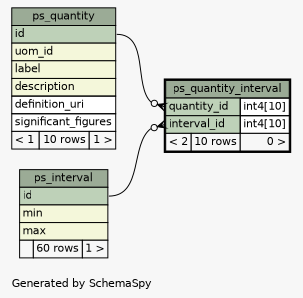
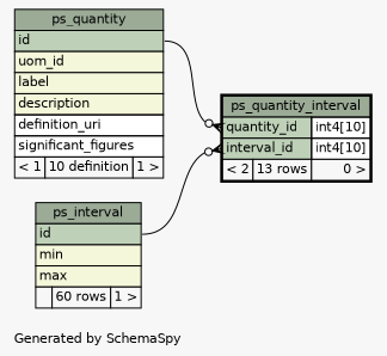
  digraph {
    bgcolor="#f7f7f7"
    fontname=Helvetica
    fontsize=11
    label="\nGenerated by SchemaSpy"
    labeljust=l
    nodesep=0.18
    rankdir=RL
    ranksep=0.46
    node [fontname=Helvetica fontsize=11 shape=plaintext]
    edge [arrowhead=none arrowsize=0.8 arrowtail=crowodot dir=back headport="id:e"]
-   n1 [label=<     <TABLE BORDER="2" CELLBORDER="1" CELLSPACING="0" BGCOLOR="#ffffff">       <TR><TD COLSPAN="3" BGCOLOR="#9bab96" ALIGN="CENTER">ps_quantity_interval</TD></TR>       <TR><TD PORT="quantity_id" COLSPAN="2" BGCOLOR="#bed1b8" ALIGN="LEFT">quantity_id</TD><TD PORT="quantity_id.type" ALIGN="LEFT">int4[10]</TD></TR>       <TR><TD PORT="interval_id" COLSPAN="2" BGCOLOR="#bed1b8" ALIGN="LEFT">interval_id</TD><TD PORT="interval_id.type" ALIGN="LEFT">int4[10]</TD></TR>       <TR><TD ALIGN="LEFT" BGCOLOR="#f7f7f7">&lt; 2</TD><TD ALIGN="RIGHT" BGCOLOR="#f7f7f7">10 rows</TD><TD ALIGN="RIGHT" BGCOLOR="#f7f7f7">0 &gt;</TD></TR>     </TABLE>>]
+   n1 [label=<     <TABLE BORDER="2" CELLBORDER="1" CELLSPACING="0" BGCOLOR="#ffffff">       <TR><TD COLSPAN="3" BGCOLOR="#9bab96" ALIGN="CENTER">ps_quantity_interval</TD></TR>       <TR><TD PORT="quantity_id" COLSPAN="2" BGCOLOR="#bed1b8" ALIGN="LEFT">quantity_id</TD><TD PORT="quantity_id.type" ALIGN="LEFT">int4[10]</TD></TR>       <TR><TD PORT="interval_id" COLSPAN="2" BGCOLOR="#bed1b8" ALIGN="LEFT">interval_id</TD><TD PORT="interval_id.type" ALIGN="LEFT">int4[10]</TD></TR>       <TR><TD ALIGN="LEFT" BGCOLOR="#f7f7f7">&lt; 2</TD><TD ALIGN="RIGHT" BGCOLOR="#f7f7f7">13 rows</TD><TD ALIGN="RIGHT" BGCOLOR="#f7f7f7">0 &gt;</TD></TR>     </TABLE>>]
    n2 [label=<     <TABLE BORDER="0" CELLBORDER="1" CELLSPACING="0" BGCOLOR="#ffffff">       <TR><TD COLSPAN="3" BGCOLOR="#9bab96" ALIGN="CENTER">ps_interval</TD></TR>       <TR><TD PORT="id" COLSPAN="3" BGCOLOR="#bed1b8" ALIGN="LEFT">id</TD></TR>       <TR><TD PORT="min" COLSPAN="3" BGCOLOR="#f4f7da" ALIGN="LEFT">min</TD></TR>       <TR><TD PORT="max" COLSPAN="3" BGCOLOR="#f4f7da" ALIGN="LEFT">max</TD></TR>       <TR><TD ALIGN="LEFT" BGCOLOR="#f7f7f7">  </TD><TD ALIGN="RIGHT" BGCOLOR="#f7f7f7">60 rows</TD><TD ALIGN="RIGHT" BGCOLOR="#f7f7f7">1 &gt;</TD></TR>     </TABLE>>]
-   n3 [label=<     <TABLE BORDER="0" CELLBORDER="1" CELLSPACING="0" BGCOLOR="#ffffff">       <TR><TD COLSPAN="3" BGCOLOR="#9bab96" ALIGN="CENTER">ps_quantity</TD></TR>       <TR><TD PORT="id" COLSPAN="3" BGCOLOR="#bed1b8" ALIGN="LEFT">id</TD></TR>       <TR><TD PORT="uom_id" COLSPAN="3" BGCOLOR="#f4f7da" ALIGN="LEFT">uom_id</TD></TR>       <TR><TD PORT="label" COLSPAN="3" BGCOLOR="#f4f7da" ALIGN="LEFT">label</TD></TR>       <TR><TD PORT="description" COLSPAN="3" BGCOLOR="#f4f7da" ALIGN="LEFT">description</TD></TR>       <TR><TD PORT="definition_uri" COLSPAN="3" ALIGN="LEFT">definition_uri</TD></TR>       <TR><TD PORT="significant_figures" COLSPAN="3" ALIGN="LEFT">significant_figures</TD></TR>       <TR><TD ALIGN="LEFT" BGCOLOR="#f7f7f7">&lt; 1</TD><TD ALIGN="RIGHT" BGCOLOR="#f7f7f7">10 rows</TD><TD ALIGN="RIGHT" BGCOLOR="#f7f7f7">1 &gt;</TD></TR>     </TABLE>>]
+   n3 [label=<     <TABLE BORDER="0" CELLBORDER="1" CELLSPACING="0" BGCOLOR="#ffffff">       <TR><TD COLSPAN="3" BGCOLOR="#9bab96" ALIGN="CENTER">ps_quantity</TD></TR>       <TR><TD PORT="id" COLSPAN="3" BGCOLOR="#bed1b8" ALIGN="LEFT">id</TD></TR>       <TR><TD PORT="uom_id" COLSPAN="3" BGCOLOR="#f4f7da" ALIGN="LEFT">uom_id</TD></TR>       <TR><TD PORT="label" COLSPAN="3" BGCOLOR="#f4f7da" ALIGN="LEFT">label</TD></TR>       <TR><TD PORT="description" COLSPAN="3" BGCOLOR="#f4f7da" ALIGN="LEFT">description</TD></TR>       <TR><TD PORT="definition_uri" COLSPAN="3" ALIGN="LEFT">definition_uri</TD></TR>       <TR><TD PORT="significant_figures" COLSPAN="3" ALIGN="LEFT">significant_figures</TD></TR>       <TR><TD ALIGN="LEFT" BGCOLOR="#f7f7f7">&lt; 1</TD><TD ALIGN="RIGHT" BGCOLOR="#f7f7f7">10 definition</TD><TD ALIGN="RIGHT" BGCOLOR="#f7f7f7">1 &gt;</TD></TR>     </TABLE>>]
    n1 -> n2 [tailport="interval_id:w"]
    n1 -> n3 [tailport="quantity_id:w"]
  }
